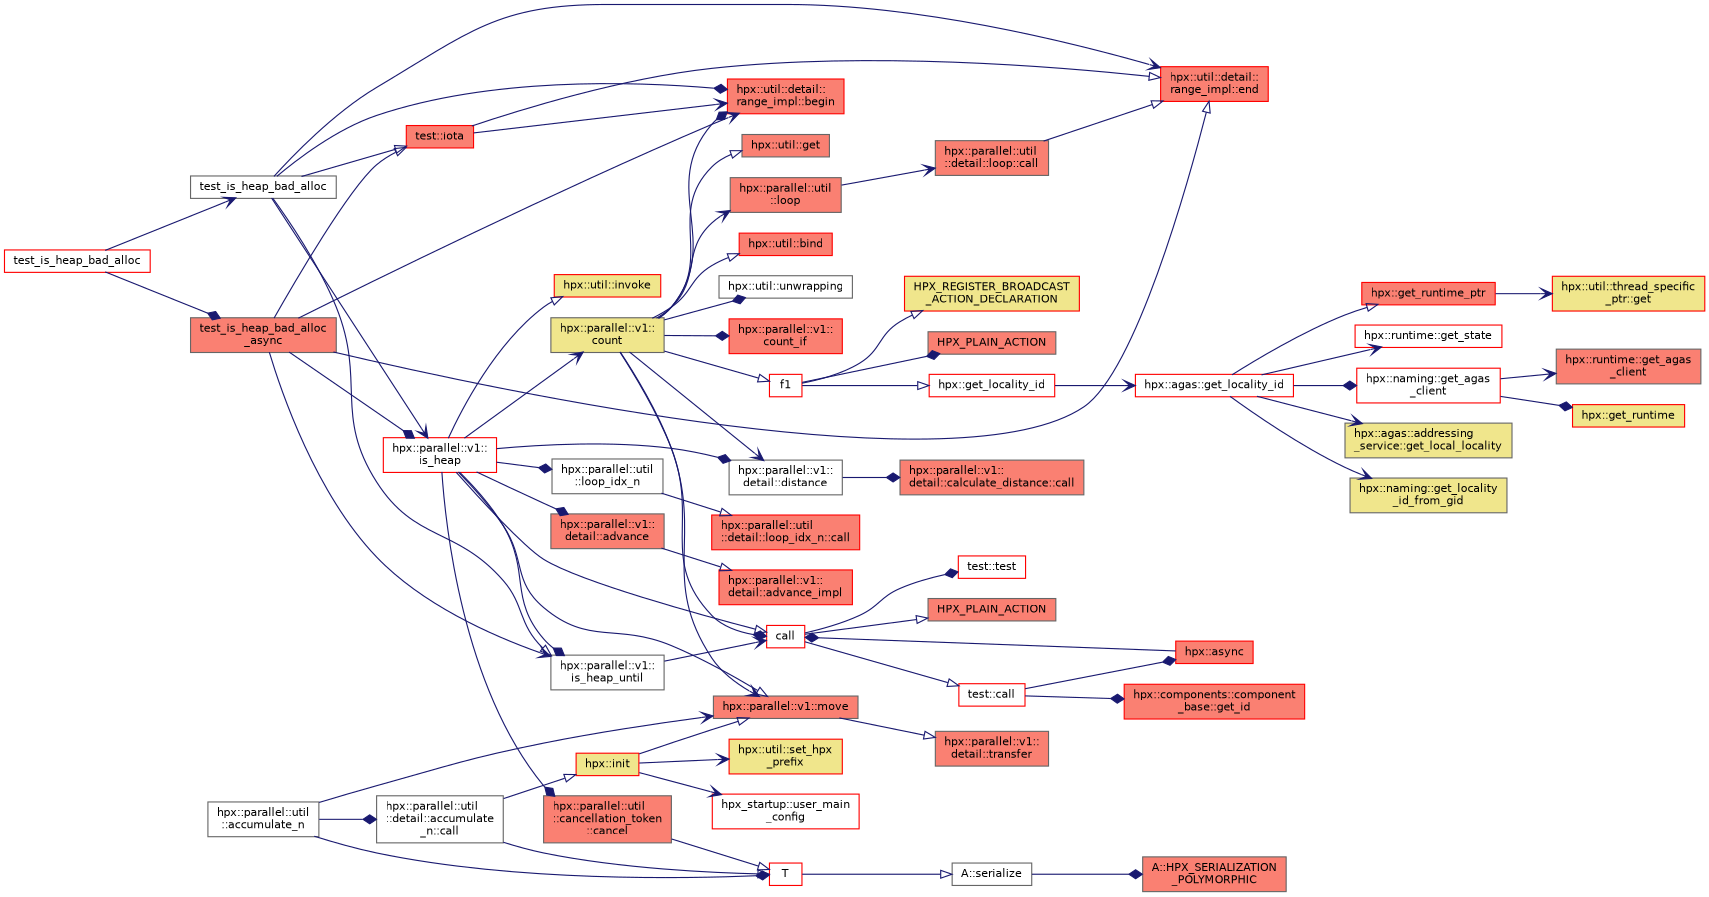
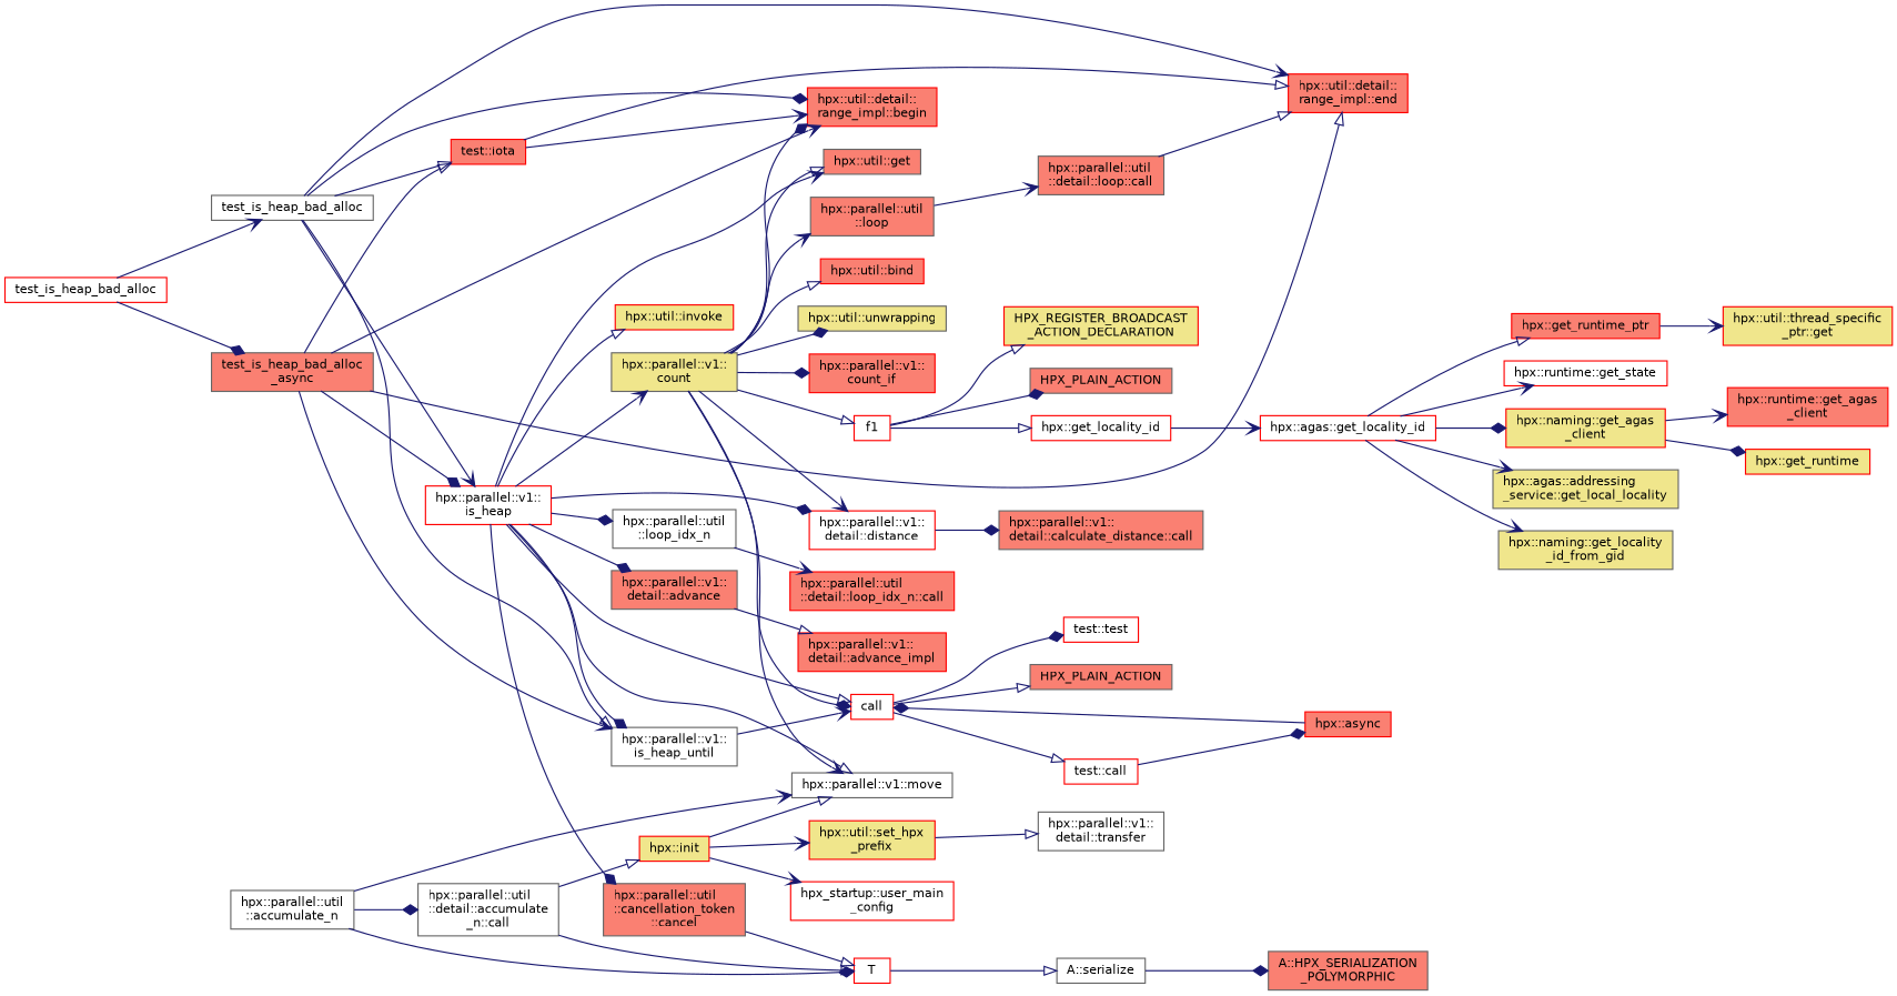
  digraph {
    rankdir=LR
    node [color=red fillcolor=salmon fontname=Helvetica fontsize=10 shape=record style=filled]
    edge [arrowhead=onormal color=midnightblue fontname=Helvetica fontsize=10 labelfontname=Helvetica labelfontsize=10 style=solid]
    n1 [fillcolor=white fontcolor=black height=0.2 label=test_is_heap_bad_alloc width=0.4]
    n2 [color=gray40 fillcolor=white height=0.2 label=test_is_heap_bad_alloc width=0.4]
    n3 [color=gray40 height=0.2 label="test_is_heap_bad_alloc\l_async" width=0.4]
    n4 [height=0.2 label="test::iota" width=0.4]
    n5 [height=0.2 label="hpx::util::detail::\lrange_impl::begin" width=0.4]
    n6 [height=0.2 label="hpx::util::detail::\lrange_impl::end" width=0.4]
    n7 [fillcolor=white height=0.2 label="hpx::parallel::v1::\lis_heap" width=0.4]
    n8 [color=gray40 fillcolor=white height=0.2 label="hpx::parallel::v1::\lis_heap_until" width=0.4]
    n9 [fillcolor=white height=0.2 label=call width=0.4]
    n10 [color=gray40 fillcolor=khaki height=0.2 label="hpx::parallel::v1::\lcount" width=0.4]
-   n11 [color=gray40 height=0.2 label="hpx::parallel::v1::move" width=0.4]
+   n11 [color=gray40 fillcolor=white height=0.2 label="hpx::parallel::v1::move" width=0.4]
    n12 [color=gray40 height=0.2 label="hpx::util::get" width=0.4]
-   n13 [color=gray40 fillcolor=white height=0.2 label="hpx::parallel::v1::\ldetail::distance" width=0.4]
+   n13 [fillcolor=white height=0.2 label="hpx::parallel::v1::\ldetail::distance" width=0.4]
    n14 [fillcolor=khaki height=0.2 label="hpx::util::invoke" width=0.4]
    n15 [color=gray40 fillcolor=white height=0.2 label="hpx::parallel::util\l::loop_idx_n" width=0.4]
    n16 [color=gray40 height=0.2 label="hpx::parallel::util\l::cancellation_token\l::cancel" width=0.4]
    n17 [color=gray40 height=0.2 label="hpx::parallel::v1::\ldetail::advance" width=0.4]
    n18 [fillcolor=white height=0.2 label="test::test" width=0.4]
    n19 [color=gray40 height=0.2 label=HPX_PLAIN_ACTION width=0.4]
    n20 [fillcolor=white height=0.2 label="test::call" width=0.4]
    n21 [height=0.2 label="hpx::parallel::v1::\lcount_if" width=0.4]
    n22 [fillcolor=white height=0.2 label=f1 width=0.4]
    n23 [color=gray40 height=0.2 label="hpx::parallel::util\l::loop" width=0.4]
    n24 [height=0.2 label="hpx::util::bind" width=0.4]
-   n25 [color=gray40 fillcolor=white height=0.2 label="hpx::util::unwrapping" width=0.4]
-   n26 [color=gray40 height=0.2 label="hpx::parallel::v1::\ldetail::transfer" width=0.4]
+   n25 [color=gray40 fillcolor=khaki height=0.2 label="hpx::util::unwrapping" width=0.4]
+   n26 [color=gray40 fillcolor=white height=0.2 label="hpx::parallel::v1::\ldetail::transfer" width=0.4]
    n27 [color=gray40 height=0.2 label="hpx::parallel::v1::\ldetail::calculate_distance::call" width=0.4]
    n28 [height=0.2 label="hpx::parallel::util\l::detail::loop_idx_n::call" width=0.4]
    n29 [fillcolor=white height=0.2 label=T width=0.4]
    n30 [height=0.2 label="hpx::parallel::v1::\ldetail::advance_impl" width=0.4]
    n31 [height=0.2 label="hpx::async" width=0.4]
-   n32 [height=0.2 label="hpx::components::component\l_base::get_id" width=0.4]
    n33 [fillcolor=white height=0.2 label="hpx::get_locality_id" width=0.4]
    n34 [color=gray40 height=0.2 label=HPX_PLAIN_ACTION width=0.4]
    n35 [fillcolor=khaki height=0.2 label="HPX_REGISTER_BROADCAST\l_ACTION_DECLARATION" width=0.4]
    n36 [color=gray40 height=0.2 label="hpx::parallel::util\l::detail::loop::call" width=0.4]
    n37 [color=gray40 fillcolor=white height=0.2 label="hpx::parallel::util\l::accumulate_n" width=0.4]
    n38 [color=gray40 fillcolor=white height=0.2 label="hpx::parallel::util\l::detail::accumulate\l_n::call" width=0.4]
    n39 [fillcolor=white height=0.2 label="hpx::agas::get_locality_id" width=0.4]
    n40 [height=0.2 label="hpx::get_runtime_ptr" width=0.4]
    n41 [fillcolor=white height=0.2 label="hpx::runtime::get_state" width=0.4]
-   n42 [fillcolor=white height=0.2 label="hpx::naming::get_agas\l_client" width=0.4]
+   n42 [fillcolor=khaki height=0.2 label="hpx::naming::get_agas\l_client" width=0.4]
    n43 [color=gray40 fillcolor=khaki height=0.2 label="hpx::agas::addressing\l_service::get_local_locality" width=0.4]
    n44 [color=gray40 fillcolor=khaki height=0.2 label="hpx::naming::get_locality\l_id_from_gid" width=0.4]
    n45 [fillcolor=khaki height=0.2 label="hpx::util::thread_specific\l_ptr::get" width=0.4]
    n46 [fillcolor=khaki height=0.2 label="hpx::get_runtime" width=0.4]
-   n47 [color=gray40 height=0.2 label="hpx::runtime::get_agas\l_client" width=0.4]
+   n47 [height=0.2 label="hpx::runtime::get_agas\l_client" width=0.4]
    n48 [fillcolor=khaki height=0.2 label="hpx::init" width=0.4]
    n49 [color=gray40 fillcolor=white height=0.2 label="A::serialize" width=0.4]
    n50 [fillcolor=khaki height=0.2 label="hpx::util::set_hpx\l_prefix" width=0.4]
    n51 [fillcolor=white height=0.2 label="hpx_startup::user_main\l_config" width=0.4]
    n52 [color=gray40 height=0.2 label="A::HPX_SERIALIZATION\l_POLYMORPHIC" width=0.4]
    n1 -> n2 [arrowhead=vee]
    n1 -> n3 [arrowhead=diamond]
    n2 -> n4
    n2 -> n5 [arrowhead=diamond]
    n2 -> n6 [arrowhead=vee]
    n2 -> n7 [arrowhead=vee]
    n2 -> n8
    n3 -> n4
    n3 -> n5 [arrowhead=vee]
    n3 -> n6
    n3 -> n7 [arrowhead=diamond]
    n3 -> n8 [arrowhead=vee]
    n4 -> n5 [arrowhead=vee]
    n4 -> n6
    n7 -> n8 [arrowhead=diamond]
    n7 -> n9
    n7 -> n10 [arrowhead=vee]
    n7 -> n11
+   n7 -> n12 [arrowhead=vee]
    n7 -> n13 [arrowhead=diamond]
    n7 -> n14
    n7 -> n15 [arrowhead=diamond]
    n7 -> n16 [arrowhead=diamond]
    n7 -> n17 [arrowhead=diamond]
    n8 -> n9 [arrowhead=vee]
    n9 -> n18 [arrowhead=diamond]
    n9 -> n19
    n9 -> n20
    n10 -> n5 [arrowhead=diamond]
    n10 -> n9 [arrowhead=diamond]
    n10 -> n11 [arrowhead=vee]
    n10 -> n12
    n10 -> n13 [arrowhead=vee]
    n10 -> n21 [arrowhead=diamond]
    n10 -> n22
    n10 -> n23 [arrowhead=vee]
    n10 -> n24
    n10 -> n25 [arrowhead=diamond]
-   n11 -> n26
+   n50 -> n26
    n13 -> n27 [arrowhead=diamond]
-   n15 -> n28
+   n15 -> n28 [arrowhead=vee]
    n16 -> n29
    n17 -> n30
    n20 -> n31 [arrowhead=diamond]
-   n20 -> n32 [arrowhead=diamond]
    n22 -> n33
    n22 -> n34 [arrowhead=diamond]
    n22 -> n35
    n23 -> n36 [arrowhead=vee]
    n29 -> n49
    n31 -> n9 [arrowhead=diamond]
    n33 -> n39 [arrowhead=vee]
    n36 -> n6
    n37 -> n11 [arrowhead=vee]
    n37 -> n29 [arrowhead=diamond]
    n37 -> n38 [arrowhead=diamond]
    n38 -> n29
    n38 -> n48
    n39 -> n40
    n39 -> n41 [arrowhead=vee]
    n39 -> n42 [arrowhead=diamond]
    n39 -> n43 [arrowhead=vee]
    n39 -> n44 [arrowhead=vee]
    n40 -> n45 [arrowhead=vee]
    n42 -> n46 [arrowhead=diamond]
    n42 -> n47 [arrowhead=vee]
    n48 -> n11
    n48 -> n50 [arrowhead=vee]
    n48 -> n51 [arrowhead=vee]
    n49 -> n52 [arrowhead=diamond]
  }
